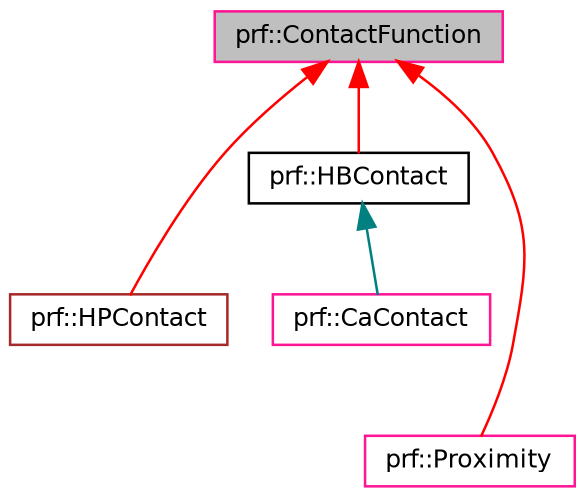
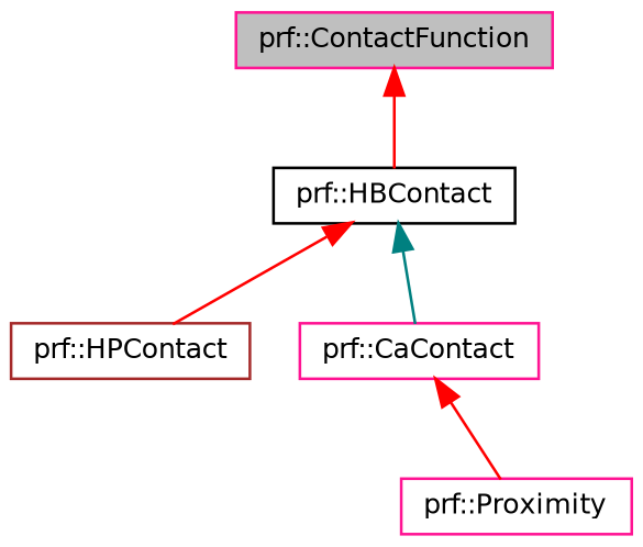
  digraph {
    node [color=deeppink fontname=Helvetica fontsize=10 shape=record]
    edge [color=red dir=back fontname=Helvetica fontsize=10 labelfontname=Helvetica labelfontsize=10 style=solid]
    n1 [fillcolor=grey75 fontcolor=black height=0.2 label="prf::ContactFunction" style=filled width=0.4]
    n2 [color=black height=0.2 label="prf::HBContact" width=0.4]
    n3 [color=brown height=0.2 label="prf::HPContact" width=0.4]
    n4 [height=0.2 label="prf::Proximity" width=0.4]
    n5 [height=0.2 label="prf::CaContact" width=0.4]
    n1 -> n2
-   n1 -> n3
-   n1 -> n4
+   n2 -> n3
+   n5 -> n4
    n2 -> n5 [color=teal]
  }
